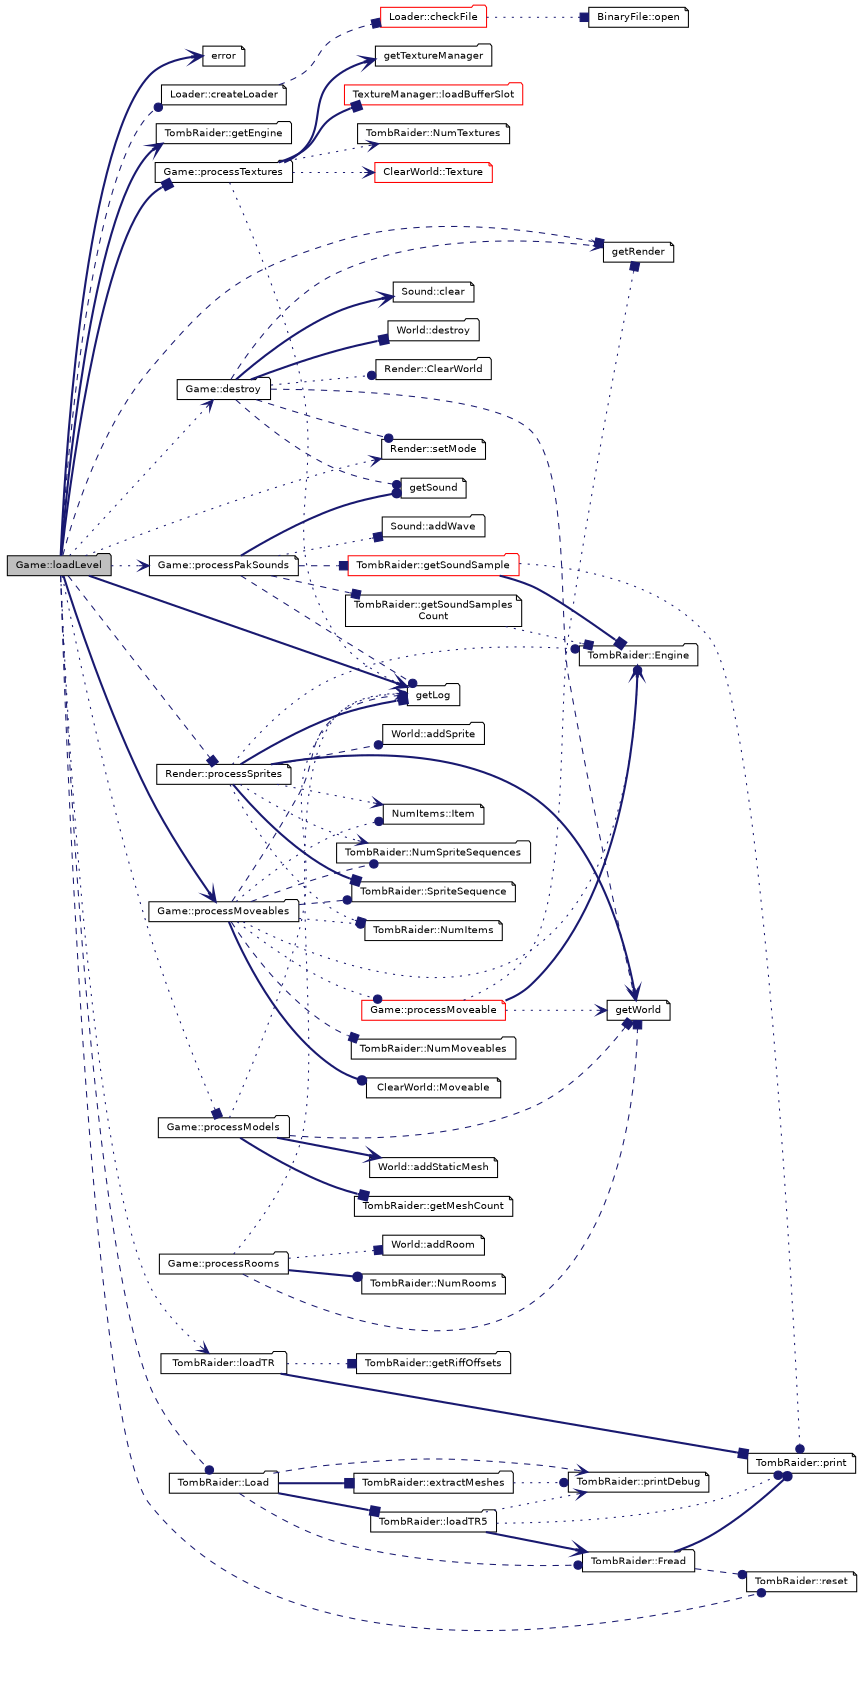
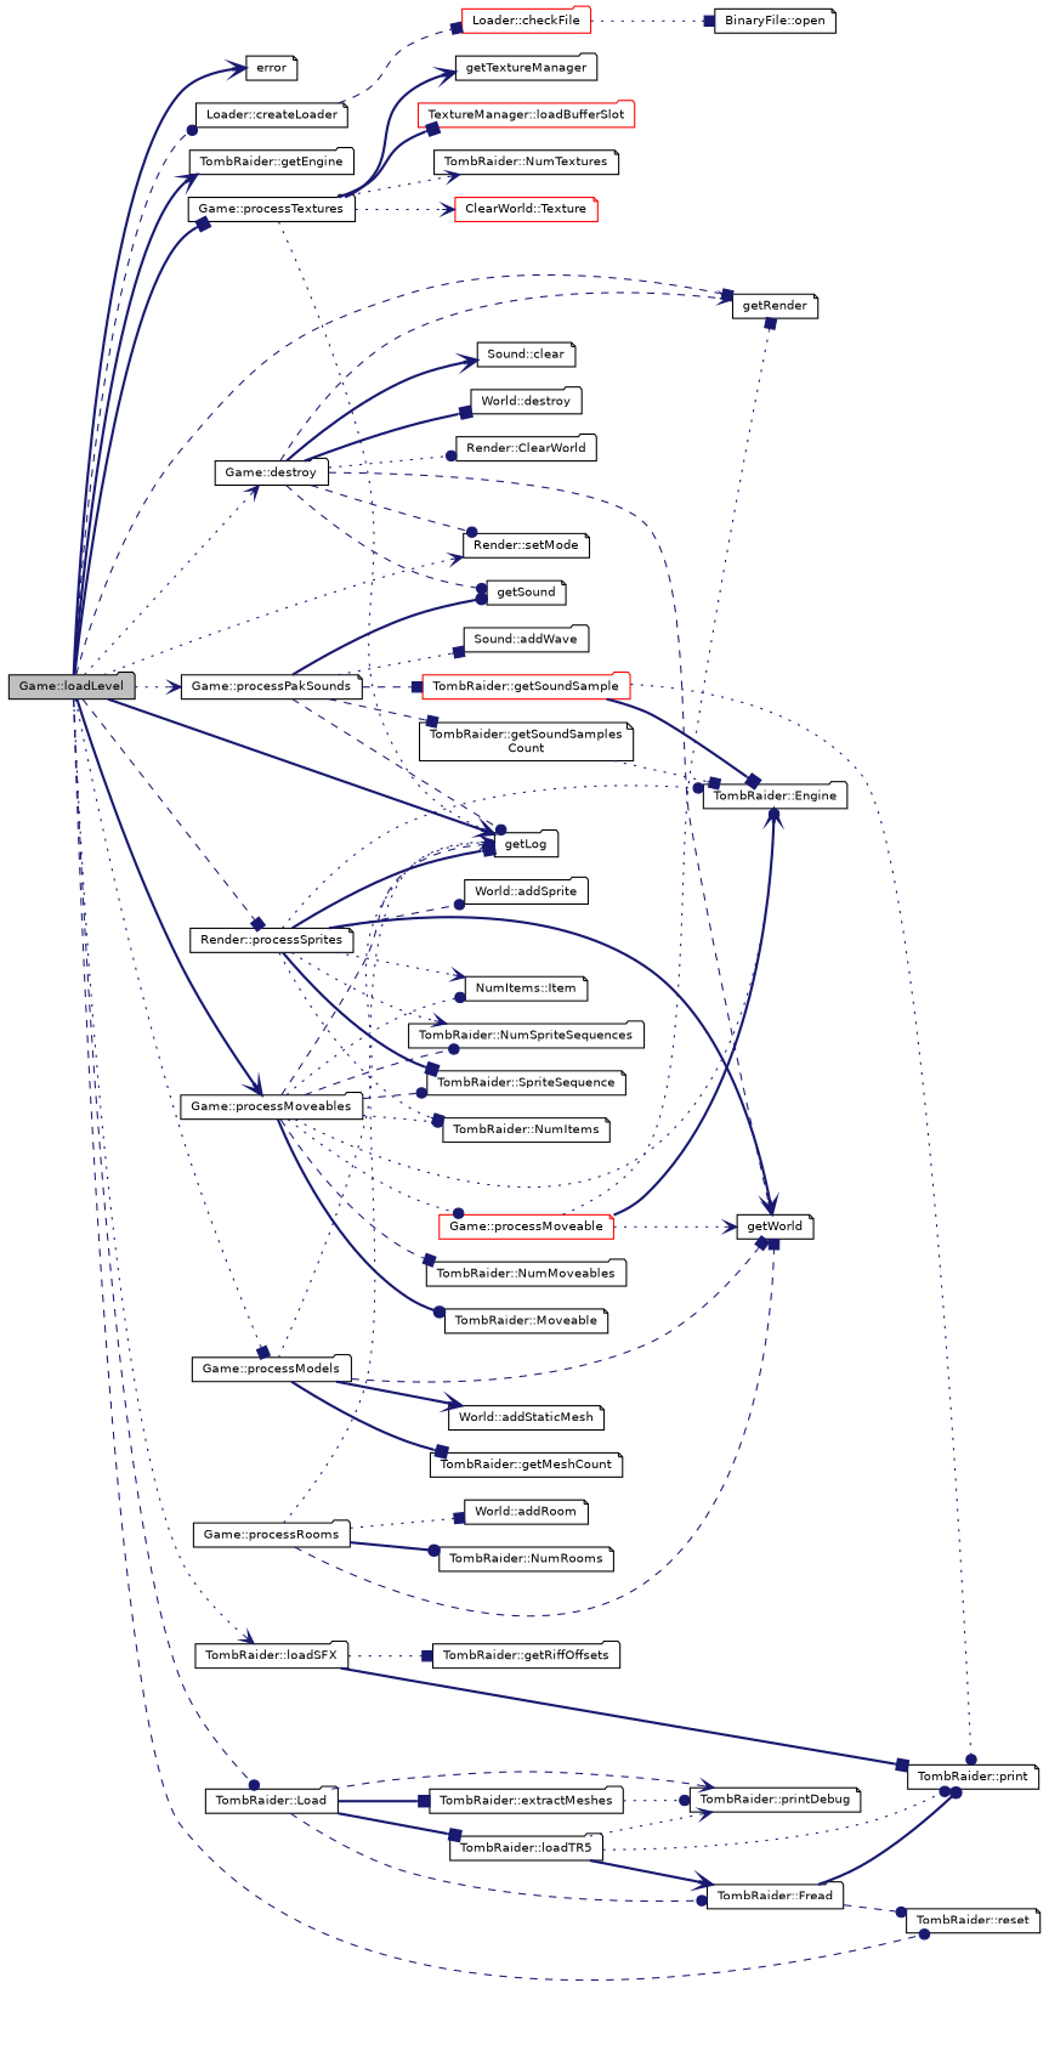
  digraph {
    rankdir=LR
    node [color=black fillcolor=white fontname=Helvetica fontsize=10 shape=folder style=filled]
    edge [arrowhead=vee color=midnightblue fontname=Helvetica fontsize=10 labelfontname=Helvetica labelfontsize=10 style=dotted]
    n1 [fillcolor=grey75 fontcolor=black height=0.2 label="Game::loadLevel" width=0.4]
    n2 [height=0.2 label="Game::destroy" width=0.4]
    n3 [height=0.2 label=getRender shape=note width=0.4]
    n4 [height=0.2 label="Render::setMode" shape=note width=0.4]
    n5 [height=0.2 label=getLog width=0.4]
    n6 [height=0.2 label=error shape=note width=0.4]
    n7 [height=0.2 label="Loader::createLoader" shape=note width=0.4]
    n8 [height=0.2 label="TombRaider::Load" width=0.4]
    n9 [height=0.2 label="TombRaider::reset" shape=note width=0.4]
    n10 [height=0.2 label="TombRaider::getEngine" width=0.4]
-   n11 [height=0.2 label="TombRaider::loadTR" width=0.4]
+   n11 [height=0.2 label="TombRaider::loadSFX" width=0.4]
    n12 [height=0.2 label="Game::processTextures" width=0.4]
    n13 [height=0.2 label="Game::processModels" width=0.4]
    n14 [height=0.2 label="Render::processSprites" shape=note width=0.4]
    n15 [height=0.2 label="Game::processMoveables" width=0.4]
    n16 [height=0.2 label="Game::processPakSounds" shape=note width=0.4]
    n17 [height=0.2 label=getWorld shape=note width=0.4]
    n18 [height=0.2 label="World::destroy" width=0.4]
    n19 [height=0.2 label="Render::ClearWorld" width=0.4]
    n20 [height=0.2 label=getSound shape=note width=0.4]
    n21 [height=0.2 label="Sound::clear" shape=note width=0.4]
    n22 [color=red height=0.2 label="Loader::checkFile" width=0.4]
    n23 [height=0.2 label="TombRaider::Fread" width=0.4]
    n24 [height=0.2 label="TombRaider::printDebug" shape=note width=0.4]
    n25 [height=0.2 label="TombRaider::loadTR5" width=0.4]
    n26 [height=0.2 label="TombRaider::extractMeshes" width=0.4]
    n27 [height=0.2 label="TombRaider::print" shape=note width=0.4]
    n28 [height=0.2 label="TombRaider::getRiffOffsets" width=0.4]
    n29 [height=0.2 label="TombRaider::NumTextures" shape=note width=0.4]
    n30 [color=red height=0.2 label="ClearWorld::Texture" shape=note width=0.4]
    n31 [height=0.2 label=getTextureManager width=0.4]
    n32 [color=red height=0.2 label="TextureManager::loadBufferSlot" width=0.4]
    n33 [height=0.2 label="Game::processRooms" width=0.4]
    n34 [height=0.2 label="TombRaider::NumRooms" shape=note width=0.4]
    n35 [height=0.2 label="World::addRoom" shape=note width=0.4]
    n36 [height=0.2 label="TombRaider::getMeshCount" shape=note width=0.4]
    n37 [height=0.2 label="World::addStaticMesh" shape=note width=0.4]
    n38 [height=0.2 label="TombRaider::NumItems" shape=note width=0.4]
    n39 [height=0.2 label="TombRaider::Engine" width=0.4]
    n40 [height=0.2 label="NumItems::Item" shape=note width=0.4]
    n41 [height=0.2 label="TombRaider::NumSpriteSequences" width=0.4]
    n42 [height=0.2 label="TombRaider::SpriteSequence" shape=note width=0.4]
    n43 [height=0.2 label="World::addSprite" width=0.4]
-   n44 [height=0.2 label="ClearWorld::Moveable" shape=note width=0.4]
+   n44 [height=0.2 label="TombRaider::Moveable" shape=note width=0.4]
    n45 [height=0.2 label="TombRaider::NumMoveables" width=0.4]
    n46 [color=red height=0.2 label="Game::processMoveable" shape=note width=0.4]
    n47 [height=0.2 label="TombRaider::getSoundSamples\lCount" shape=note width=0.4]
    n48 [color=red height=0.2 label="TombRaider::getSoundSample" width=0.4]
    n49 [height=0.2 label="Sound::addWave" width=0.4]
    n50 [height=0.2 label="BinaryFile::open" shape=note width=0.4]
    n1 -> n2
    n1 -> n3 [arrowhead=box style=dashed]
    n1 -> n4
    n1 -> n5 [style=bold]
    n1 -> n6 [style=bold]
    n1 -> n7 [arrowhead=dot style=dashed]
    n1 -> n8 [arrowhead=dot style=dashed]
    n1 -> n9 [arrowhead=dot style=dashed]
    n1 -> n10 [style=bold]
    n1 -> n11
    n1 -> n12 [arrowhead=box style=bold]
    n1 -> n13 [arrowhead=box]
    n1 -> n14 [arrowhead=box style=dashed]
    n1 -> n15 [style=bold]
    n1 -> n16
    n2 -> n3 [style=dashed]
    n2 -> n4 [arrowhead=dot style=dashed]
    n2 -> n17 [style=dashed]
    n2 -> n18 [arrowhead=box style=bold]
    n2 -> n19 [arrowhead=dot]
    n2 -> n20 [arrowhead=dot style=dashed]
    n2 -> n21 [style=bold]
    n7 -> n22 [arrowhead=box style=dashed]
    n8 -> n23 [arrowhead=dot style=dashed]
    n8 -> n24 [style=dashed]
    n8 -> n25 [arrowhead=box style=bold]
    n8 -> n26 [arrowhead=box style=bold]
    n11 -> n27 [arrowhead=box style=bold]
    n11 -> n28 [arrowhead=box]
    n12 -> n5
    n12 -> n29
    n12 -> n30
    n12 -> n31 [style=bold]
    n12 -> n32 [arrowhead=box style=bold]
    n13 -> n5
    n13 -> n17 [arrowhead=box style=dashed]
    n13 -> n36 [arrowhead=box style=bold]
    n13 -> n37 [style=bold]
    n14 -> n5 [arrowhead=box style=bold]
    n14 -> n17 [style=bold]
    n14 -> n38 [arrowhead=box]
    n14 -> n39 [arrowhead=dot]
    n14 -> n40
    n14 -> n41
    n14 -> n42 [arrowhead=box style=bold]
    n14 -> n43 [arrowhead=dot style=dashed]
    n15 -> n5 [arrowhead=dot style=dashed]
    n15 -> n38 [arrowhead=dot]
    n15 -> n39 [arrowhead=dot]
    n15 -> n40 [arrowhead=dot]
    n15 -> n41 [arrowhead=dot style=dashed]
    n15 -> n42 [arrowhead=dot style=dashed]
    n15 -> n44 [arrowhead=dot style=bold]
    n15 -> n45 [arrowhead=box style=dashed]
    n15 -> n46 [arrowhead=dot]
    n16 -> n5 [arrowhead=dot style=dashed]
    n16 -> n20 [arrowhead=dot style=bold]
    n16 -> n47 [arrowhead=box style=dashed]
    n16 -> n48 [arrowhead=box style=dashed]
    n16 -> n49 [arrowhead=box]
    n22 -> n50 [arrowhead=box]
    n23 -> n9 [arrowhead=dot style=dashed]
    n23 -> n27 [arrowhead=dot style=bold]
    n25 -> n23 [style=bold]
    n25 -> n24
    n25 -> n27 [arrowhead=dot]
    n26 -> n24 [arrowhead=dot]
    n33 -> n5
    n33 -> n17 [arrowhead=box style=dashed]
    n33 -> n34 [arrowhead=dot style=bold]
    n33 -> n35 [arrowhead=box]
    n46 -> n3 [arrowhead=box]
    n46 -> n17
    n46 -> n39 [style=bold]
    n47 -> n39 [arrowhead=box]
    n48 -> n27 [arrowhead=dot]
    n48 -> n39 [arrowhead=box style=bold]
  }
